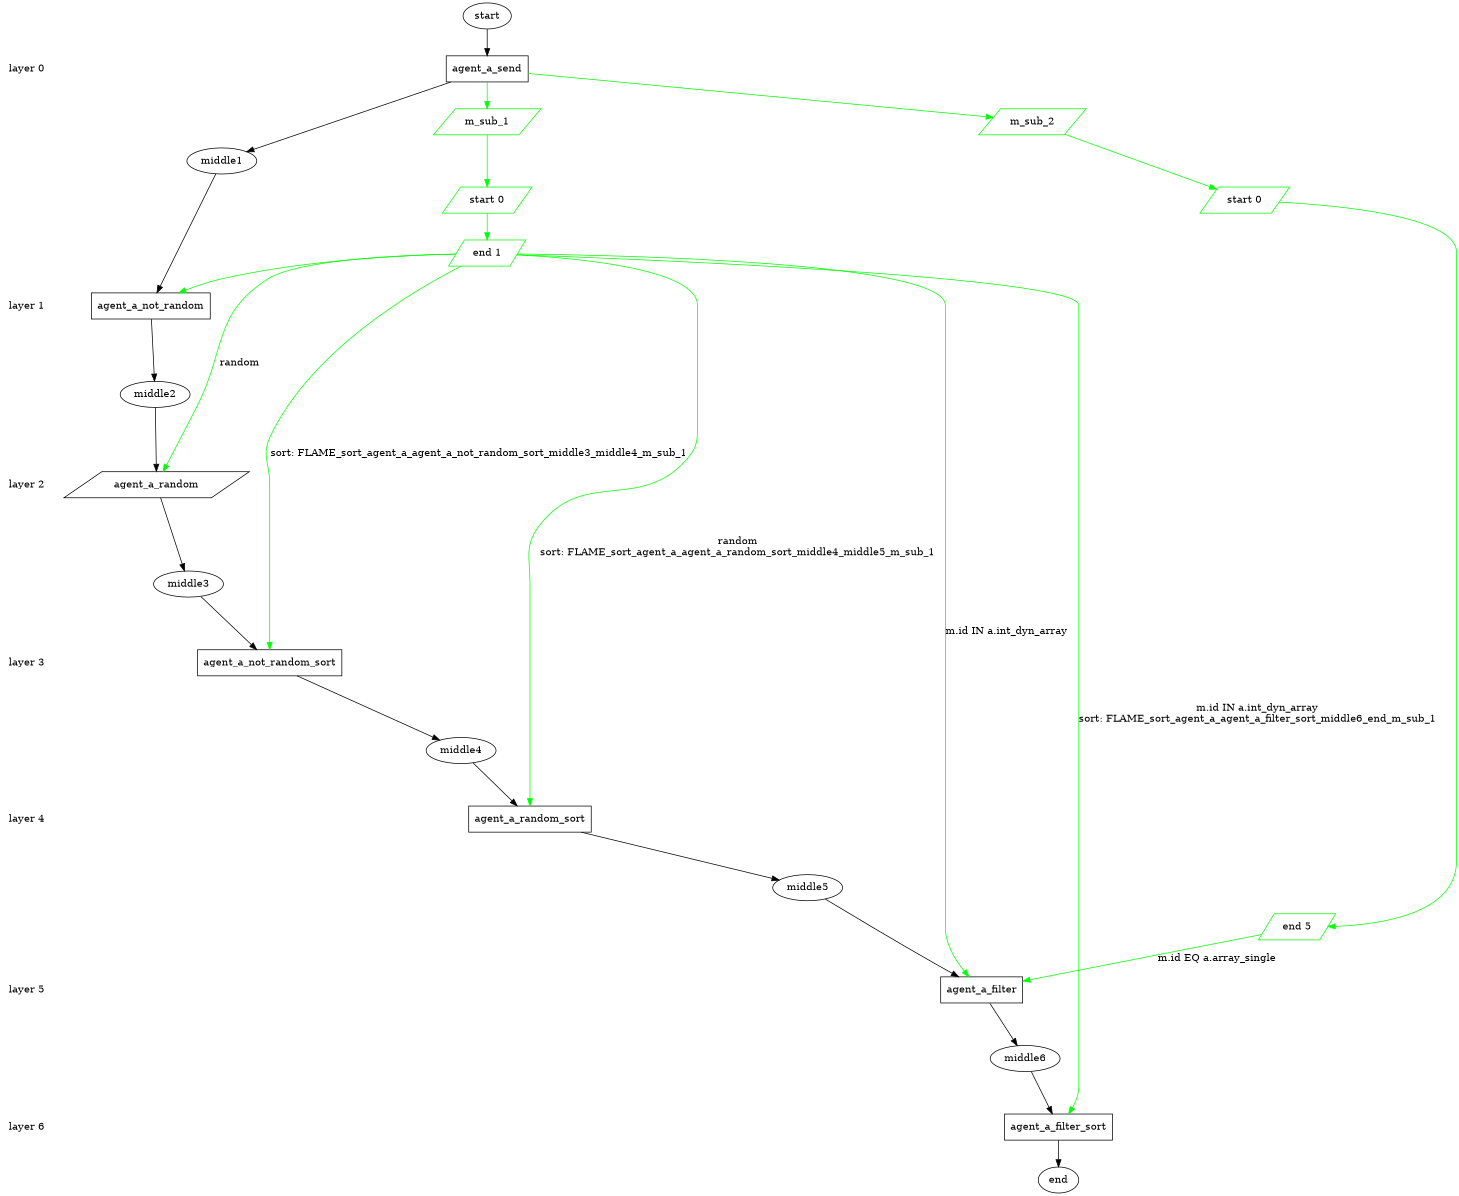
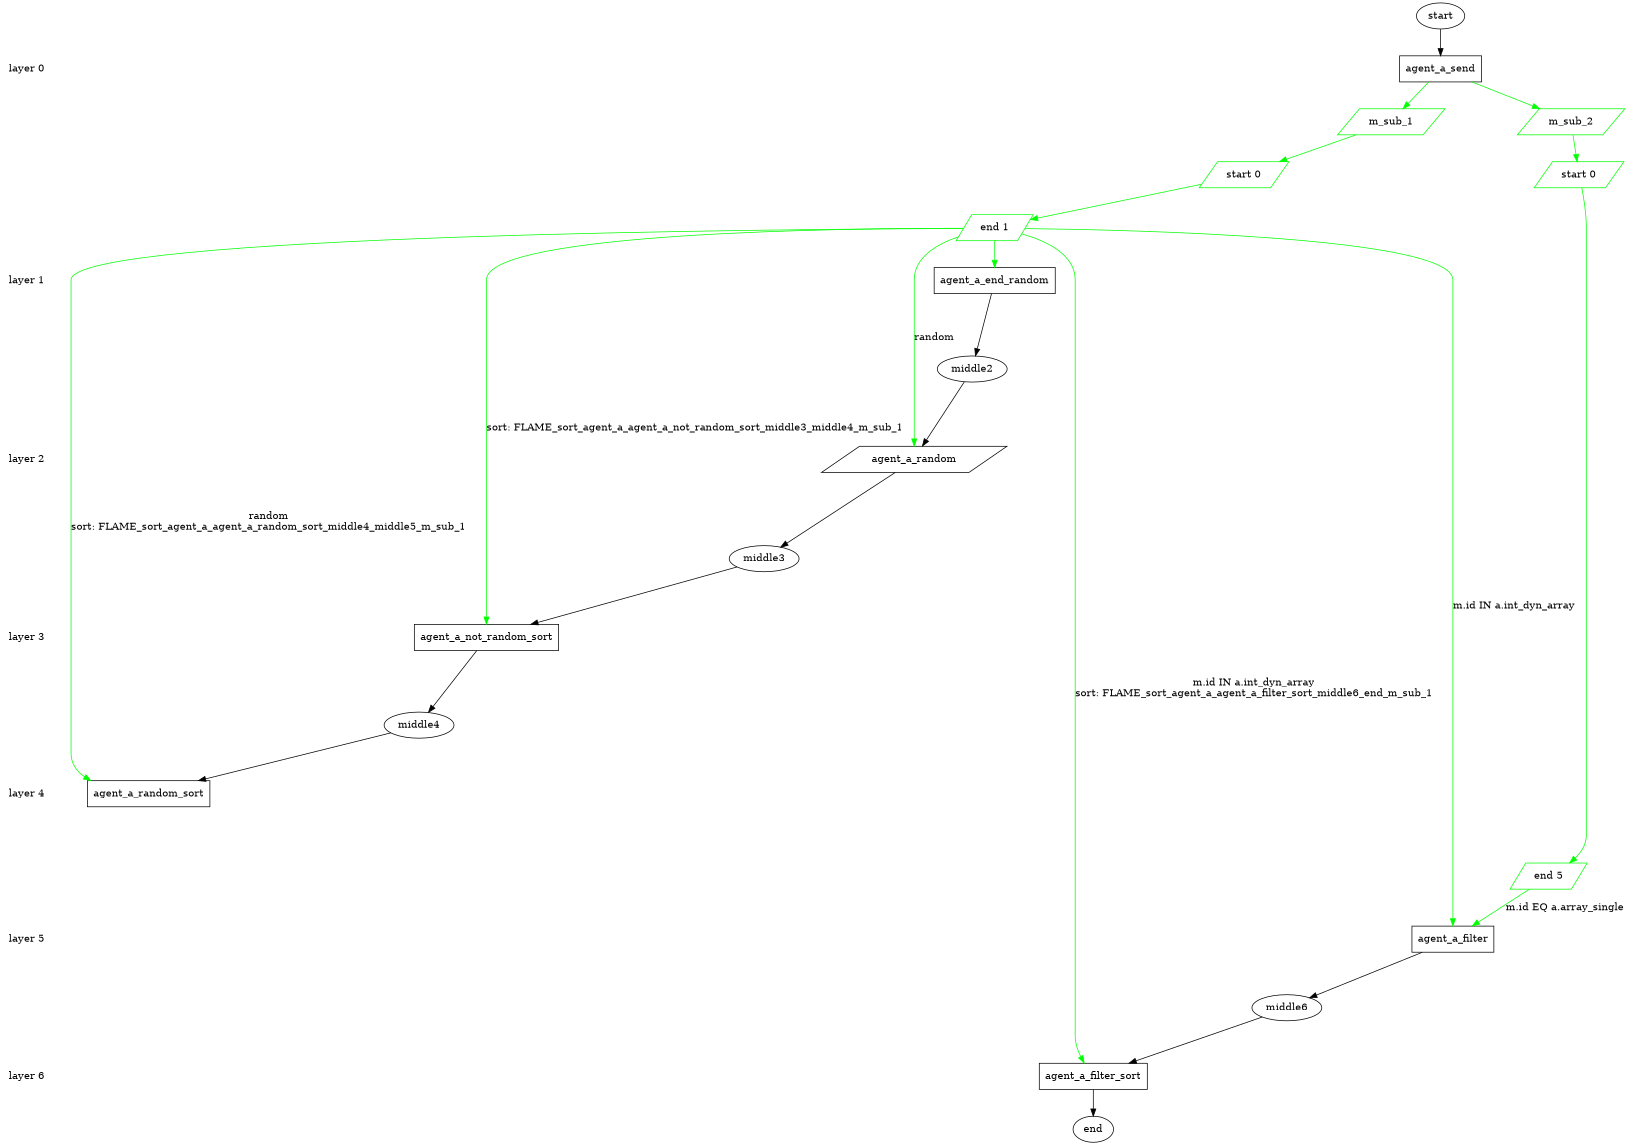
  digraph {
    rankdir=TB
    node [shape=point]
    n1 [label="layer 0" shape=plaintext]
    n2 [label=agent_a_send shape=rect]
    layer_0_b [style=invis]
    layer_0_a [style=invis]
    n5 [color="#00ff00" label="start 0" shape=parallelogram]
    n6 [color="#00ff00" label="start 0" shape=parallelogram]
    n7 [label="layer 1" shape=plaintext]
-   n8 [label=agent_a_not_random shape=rect]
+   n8 [label=agent_a_end_random shape=rect]
    layer_1_b [style=invis]
    n10 [color="#00ff00" label="end 1" shape=parallelogram]
    layer_1_a [style=invis]
    n12 [label="layer 2" shape=plaintext]
    n13 [label=agent_a_random shape=parallelogram]
    layer_2_b [style=invis]
    layer_2_a [style=invis]
    n16 [label="layer 3" shape=plaintext]
    n17 [label=agent_a_not_random_sort shape=rect]
    layer_3_b [style=invis]
    layer_3_a [style=invis]
    n20 [label="layer 4" shape=plaintext]
    n21 [label=agent_a_random_sort shape=rect]
    layer_4_b [style=invis]
    layer_4_a [style=invis]
    n24 [label="layer 5" shape=plaintext]
    n25 [label=agent_a_filter shape=rect]
    layer_5_b [style=invis]
    n27 [color="#00ff00" label="end 5" shape=parallelogram]
    layer_5_a [style=invis]
    n29 [label="layer 6" shape=plaintext]
    n30 [label=agent_a_filter_sort shape=rect]
    layer_6_b [style=invis]
    layer_6_a [style=invis]
-   n33 [label=middle1 shape=""]
    n34 [color="#00ff00" label=m_sub_1 shape=parallelogram]
    n35 [color="#00ff00" label=m_sub_2 shape=parallelogram]
    n36 [label=middle2 shape=""]
    n37 [label=middle3 shape=""]
    n38 [label=middle4 shape=""]
-   n39 [label=middle5 shape=""]
    n40 [label=middle6 shape=""]
    n41 [label=end shape=""]
    n42 [label=start shape=""]
    subgraph sub_1 {
      rank=same
      n1
      n2
    }
    subgraph sub_2 {
      rank=same
      layer_0_b
    }
    subgraph sub_3 {
      rank=same
      layer_0_a
      n5
      n6
    }
    subgraph sub_4 {
      rank=same
      n7
      n8
    }
    subgraph sub_5 {
      rank=same
      layer_1_b
      n10
    }
    subgraph sub_6 {
      rank=same
      layer_1_a
    }
    subgraph sub_7 {
      rank=same
      n12
      n13
    }
    subgraph sub_8 {
      rank=same
      layer_2_b
    }
    subgraph sub_9 {
      rank=same
      layer_2_a
    }
    subgraph sub_10 {
      rank=same
      n16
      n17
    }
    subgraph sub_11 {
      rank=same
      layer_3_b
    }
    subgraph sub_12 {
      rank=same
      layer_3_a
    }
    subgraph sub_13 {
      rank=same
      n20
      n21
    }
    subgraph sub_14 {
      rank=same
      layer_4_b
    }
    subgraph sub_15 {
      rank=same
      layer_4_a
    }
    subgraph sub_16 {
      rank=same
      n24
      n25
    }
    subgraph sub_17 {
      rank=same
      layer_5_b
      n27
    }
    subgraph sub_18 {
      rank=same
      layer_5_a
    }
    subgraph sub_19 {
      rank=same
      n29
      n30
    }
    subgraph sub_20 {
      rank=same
      layer_6_b
    }
    subgraph sub_21 {
      rank=same
      layer_6_a
    }
    n1 -> layer_0_a [style=invis]
-   n2 -> n33
    n2 -> n34 [color="#00ff00"]
    n2 -> n35 [color="#00ff00"]
    layer_0_b -> n1 [style=invis]
    layer_0_a -> layer_1_b [style=invis]
    n5 -> n10 [color="#00ff00"]
    n6 -> n27 [color="#00ff00"]
    n7 -> layer_1_a [style=invis]
    n8 -> n36
    layer_1_b -> n7 [style=invis]
    n10 -> n8 [color="#00ff00"]
    n10 -> n13 [color="#00ff00" label="\nrandom"]
    n10 -> n17 [color="#00ff00" label="\nsort: FLAME_sort_agent_a_agent_a_not_random_sort_middle3_middle4_m_sub_1"]
    n10 -> n21 [color="#00ff00" label="\nrandom\nsort: FLAME_sort_agent_a_agent_a_random_sort_middle4_middle5_m_sub_1"]
    n10 -> n25 [color="#00ff00" label="m.id IN a.int_dyn_array"]
    n10 -> n30 [color="#00ff00" label="m.id IN a.int_dyn_array\nsort: FLAME_sort_agent_a_agent_a_filter_sort_middle6_end_m_sub_1"]
    layer_1_a -> layer_2_b [style=invis]
    n12 -> layer_2_a [style=invis]
    n13 -> n37
    layer_2_b -> n12 [style=invis]
    layer_2_a -> layer_3_b [style=invis]
    n16 -> layer_3_a [style=invis]
    n17 -> n38
    layer_3_b -> n16 [style=invis]
    layer_3_a -> layer_4_b [style=invis]
    n20 -> layer_4_a [style=invis]
-   n21 -> n39
    layer_4_b -> n20 [style=invis]
    layer_4_a -> layer_5_b [style=invis]
    n24 -> layer_5_a [style=invis]
    n25 -> n40
    layer_5_b -> n24 [style=invis]
    n27 -> n25 [color="#00ff00" label="m.id EQ a.array_single"]
    layer_5_a -> layer_6_b [style=invis]
    n29 -> layer_6_a [style=invis]
    n30 -> n41
    layer_6_b -> n29 [style=invis]
-   n33 -> n8
    n34 -> n5 [color="#00ff00"]
    n35 -> n6 [color="#00ff00"]
    n36 -> n13
    n37 -> n17
    n38 -> n21
-   n39 -> n25
    n40 -> n30
    n42 -> n2
  }
